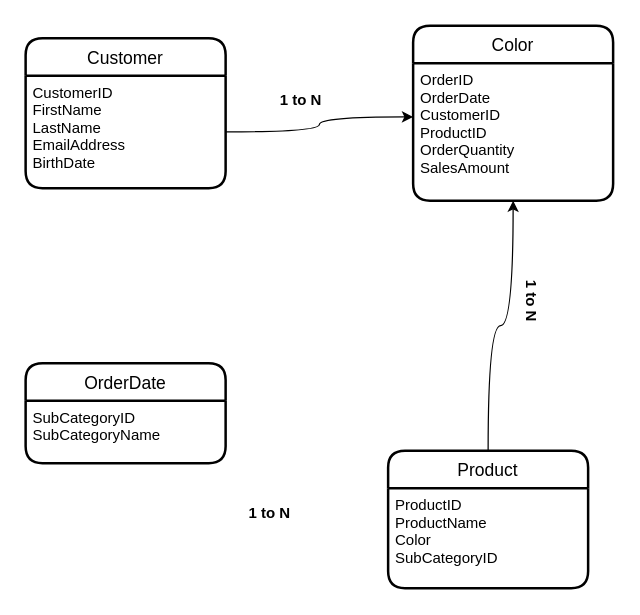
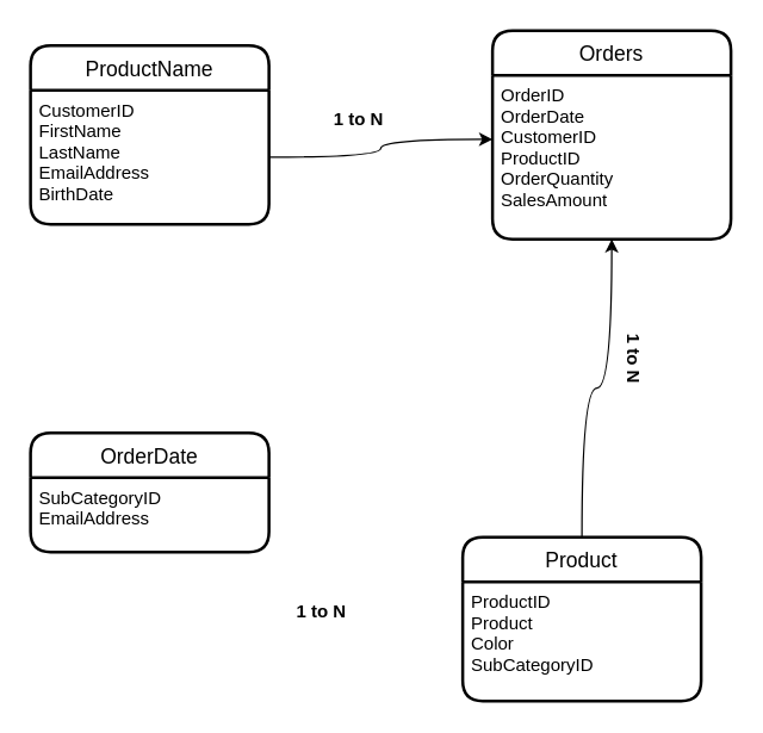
  <mxCell id="0" />
  <mxCell id="1" parent="0" />
- <mxCell id="2" value="Customer" style="swimlane;childLayout=stackLayout;horizontal=1;startSize=30;horizontalStack=0;rounded=1;fontSize=14;fontStyle=0;strokeWidth=2;resizeParent=0;resizeLast=1;shadow=0;dashed=0;align=center;" vertex="1" parent="1"><mxGeometry x="20" y="30" width="160" height="120" as="geometry" /></mxCell>
+ <mxCell id="2" value="ProductName" style="swimlane;childLayout=stackLayout;horizontal=1;startSize=30;horizontalStack=0;rounded=1;fontSize=14;fontStyle=0;strokeWidth=2;resizeParent=0;resizeLast=1;shadow=0;dashed=0;align=center;" vertex="1" parent="1"><mxGeometry x="20" y="30" width="160" height="120" as="geometry" /></mxCell>
  <mxCell id="3" value="CustomerID&#10;FirstName&#10;LastName&#10;EmailAddress&#10;BirthDate&#10;" style="align=left;strokeColor=none;fillColor=none;spacingLeft=4;fontSize=12;verticalAlign=top;resizable=0;rotatable=0;part=1;" vertex="1" parent="2"><mxGeometry y="30" width="160" height="90" as="geometry" /></mxCell>
  <mxCell id="4" value="OrderDate" style="swimlane;childLayout=stackLayout;horizontal=1;startSize=30;horizontalStack=0;rounded=1;fontSize=14;fontStyle=0;strokeWidth=2;resizeParent=0;resizeLast=1;shadow=0;dashed=0;align=center;" vertex="1" parent="1"><mxGeometry x="20" y="290" width="160" height="80" as="geometry" /></mxCell>
- <mxCell id="5" value="SubCategoryID&#10;SubCategoryName" style="align=left;strokeColor=none;fillColor=none;spacingLeft=4;fontSize=12;verticalAlign=top;resizable=0;rotatable=0;part=1;" vertex="1" parent="4"><mxGeometry y="30" width="160" height="50" as="geometry" /></mxCell>
+ <mxCell id="5" value="SubCategoryID&#10;EmailAddress" style="align=left;strokeColor=none;fillColor=none;spacingLeft=4;fontSize=12;verticalAlign=top;resizable=0;rotatable=0;part=1;" vertex="1" parent="4"><mxGeometry y="30" width="160" height="50" as="geometry" /></mxCell>
  <mxCell id="6" style="edgeStyle=orthogonalEdgeStyle;curved=1;rounded=0;orthogonalLoop=1;jettySize=auto;html=1;entryX=0.5;entryY=1;entryDx=0;entryDy=0;" edge="1" parent="1" source="7" target="10"><mxGeometry relative="1" as="geometry" /></mxCell>
  <mxCell id="7" value="Product" style="swimlane;childLayout=stackLayout;horizontal=1;startSize=30;horizontalStack=0;rounded=1;fontSize=14;fontStyle=0;strokeWidth=2;resizeParent=0;resizeLast=1;shadow=0;dashed=0;align=center;" vertex="1" parent="1"><mxGeometry x="310" y="360" width="160" height="110" as="geometry" /></mxCell>
- <mxCell id="8" value="ProductID&#10;ProductName&#10;Color&#10;SubCategoryID" style="align=left;strokeColor=none;fillColor=none;spacingLeft=4;fontSize=12;verticalAlign=top;resizable=0;rotatable=0;part=1;" vertex="1" parent="7"><mxGeometry y="30" width="160" height="80" as="geometry" /></mxCell>
- <mxCell id="9" value="Color" style="swimlane;childLayout=stackLayout;horizontal=1;startSize=30;horizontalStack=0;rounded=1;fontSize=14;fontStyle=0;strokeWidth=2;resizeParent=0;resizeLast=1;shadow=0;dashed=0;align=center;" vertex="1" parent="1"><mxGeometry x="330" y="20" width="160" height="140" as="geometry" /></mxCell>
+ <mxCell id="8" value="ProductID&#10;Product&#10;Color&#10;SubCategoryID" style="align=left;strokeColor=none;fillColor=none;spacingLeft=4;fontSize=12;verticalAlign=top;resizable=0;rotatable=0;part=1;" vertex="1" parent="7"><mxGeometry y="30" width="160" height="80" as="geometry" /></mxCell>
+ <mxCell id="9" value="Orders" style="swimlane;childLayout=stackLayout;horizontal=1;startSize=30;horizontalStack=0;rounded=1;fontSize=14;fontStyle=0;strokeWidth=2;resizeParent=0;resizeLast=1;shadow=0;dashed=0;align=center;" vertex="1" parent="1"><mxGeometry x="330" y="20" width="160" height="140" as="geometry" /></mxCell>
  <mxCell id="10" value="OrderID&#10;OrderDate&#10;CustomerID&#10;ProductID&#10;OrderQuantity&#10;SalesAmount" style="align=left;strokeColor=none;fillColor=none;spacingLeft=4;fontSize=12;verticalAlign=top;resizable=0;rotatable=0;part=1;" vertex="1" parent="9"><mxGeometry y="30" width="160" height="110" as="geometry" /></mxCell>
  <mxCell id="11" style="edgeStyle=orthogonalEdgeStyle;curved=1;rounded=0;orthogonalLoop=1;jettySize=auto;html=1;entryX=0;entryY=0.391;entryDx=0;entryDy=0;entryPerimeter=0;" edge="1" parent="1" source="3" target="10"><mxGeometry relative="1" as="geometry" /></mxCell>
  <mxCell id="12" value="&lt;b&gt;1 to N&lt;/b&gt;" style="text;html=1;resizable=0;autosize=1;align=center;verticalAlign=middle;points=[];fillColor=none;strokeColor=none;rounded=0;" vertex="1" parent="1"><mxGeometry x="215" y="70" width="50" height="20" as="geometry" /></mxCell>
  <mxCell id="13" value="&lt;b&gt;1 to N&lt;/b&gt;" style="text;html=1;resizable=0;autosize=1;align=center;verticalAlign=middle;points=[];fillColor=none;strokeColor=none;rounded=0;rotation=90;" vertex="1" parent="1"><mxGeometry x="400" y="230" width="50" height="20" as="geometry" /></mxCell>
  <mxCell id="14" value="&lt;b&gt;1 to N&lt;/b&gt;" style="text;html=1;resizable=0;autosize=1;align=center;verticalAlign=middle;points=[];fillColor=none;strokeColor=none;rounded=0;" vertex="1" parent="1"><mxGeometry x="190" y="400" width="50" height="20" as="geometry" /></mxCell>
